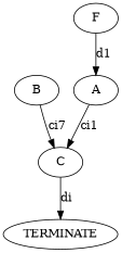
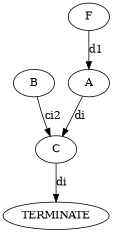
  digraph {
    C
    TERMINATE
    B
    A
    F
    C -> TERMINATE [label=di]
-   B -> C [label=ci7]
-   A -> C [label=ci1]
+   B -> C [label=ci2]
+   A -> C [label=di]
    F -> A [label=d1]
  }
